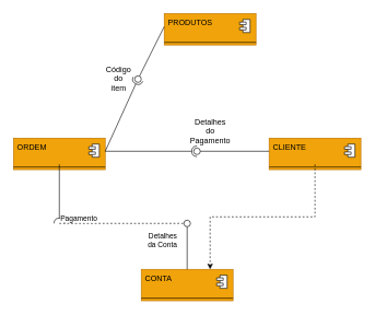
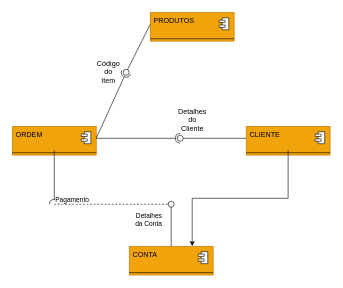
  <mxCell id="0" />
  <mxCell id="1" parent="0" />
  <mxCell id="2" value="" style="fontStyle=1;align=center;verticalAlign=top;childLayout=stackLayout;horizontal=1;horizontalStack=0;resizeParent=1;resizeParentMax=0;resizeLast=0;marginBottom=0;fillColor=#f0a30a;fontColor=#000000;strokeColor=#BD7000;" vertex="1" parent="1"><mxGeometry x="250" y="20" width="140" height="48" as="geometry" /></mxCell>
  <mxCell id="3" value="PRODUTOS" style="html=1;align=left;spacingLeft=4;verticalAlign=top;strokeColor=none;fillColor=none;whiteSpace=wrap;" vertex="1" parent="2"><mxGeometry width="140" height="40" as="geometry" /></mxCell>
  <mxCell id="4" value="" style="shape=module;jettyWidth=10;jettyHeight=4;" vertex="1" parent="3"><mxGeometry x="1" width="16" height="20" relative="1" as="geometry"><mxPoint x="-25" y="9" as="offset" /></mxGeometry></mxCell>
  <mxCell id="5" value="" style="line;strokeWidth=1;fillColor=none;align=left;verticalAlign=middle;spacingTop=-1;spacingLeft=3;spacingRight=3;rotatable=0;labelPosition=right;points=[];portConstraint=eastwest;" vertex="1" parent="2"><mxGeometry y="40" width="140" height="8" as="geometry" /></mxCell>
  <mxCell id="6" value="" style="fontStyle=1;align=center;verticalAlign=top;childLayout=stackLayout;horizontal=1;horizontalStack=0;resizeParent=1;resizeParentMax=0;resizeLast=0;marginBottom=0;fillColor=#f0a30a;fontColor=#000000;strokeColor=#BD7000;" vertex="1" parent="1"><mxGeometry x="20" y="210" width="140" height="48" as="geometry" /></mxCell>
  <mxCell id="7" value="ORDEM" style="html=1;align=left;spacingLeft=4;verticalAlign=top;strokeColor=none;fillColor=none;whiteSpace=wrap;" vertex="1" parent="6"><mxGeometry width="140" height="40" as="geometry" /></mxCell>
  <mxCell id="8" value="" style="shape=module;jettyWidth=10;jettyHeight=4;" vertex="1" parent="7"><mxGeometry x="1" width="16" height="20" relative="1" as="geometry"><mxPoint x="-25" y="9" as="offset" /></mxGeometry></mxCell>
  <mxCell id="9" value="" style="line;strokeWidth=1;fillColor=none;align=left;verticalAlign=middle;spacingTop=-1;spacingLeft=3;spacingRight=3;rotatable=0;labelPosition=right;points=[];portConstraint=eastwest;" vertex="1" parent="6"><mxGeometry y="40" width="140" height="8" as="geometry" /></mxCell>
  <mxCell id="10" value="" style="fontStyle=1;align=center;verticalAlign=top;childLayout=stackLayout;horizontal=1;horizontalStack=0;resizeParent=1;resizeParentMax=0;resizeLast=0;marginBottom=0;fillColor=#f0a30a;fontColor=#000000;strokeColor=#BD7000;" vertex="1" parent="1"><mxGeometry x="410" y="210" width="140" height="48" as="geometry" /></mxCell>
  <mxCell id="11" value="CLIENTE" style="html=1;align=left;spacingLeft=4;verticalAlign=top;strokeColor=none;fillColor=none;whiteSpace=wrap;" vertex="1" parent="10"><mxGeometry width="140" height="40" as="geometry" /></mxCell>
  <mxCell id="12" value="" style="shape=module;jettyWidth=10;jettyHeight=4;" vertex="1" parent="11"><mxGeometry x="1" width="16" height="20" relative="1" as="geometry"><mxPoint x="-25" y="9" as="offset" /></mxGeometry></mxCell>
  <mxCell id="13" value="" style="line;strokeWidth=1;fillColor=none;align=left;verticalAlign=middle;spacingTop=-1;spacingLeft=3;spacingRight=3;rotatable=0;labelPosition=right;points=[];portConstraint=eastwest;" vertex="1" parent="10"><mxGeometry y="40" width="140" height="8" as="geometry" /></mxCell>
  <mxCell id="14" value="" style="fontStyle=1;align=center;verticalAlign=top;childLayout=stackLayout;horizontal=1;horizontalStack=0;resizeParent=1;resizeParentMax=0;resizeLast=0;marginBottom=0;fillColor=#f0a30a;fontColor=#000000;strokeColor=#BD7000;" vertex="1" parent="1"><mxGeometry x="215" y="410" width="140" height="48" as="geometry" /></mxCell>
  <mxCell id="15" value="CONTA" style="html=1;align=left;spacingLeft=4;verticalAlign=top;strokeColor=none;fillColor=none;whiteSpace=wrap;" vertex="1" parent="14"><mxGeometry width="140" height="40" as="geometry" /></mxCell>
  <mxCell id="16" value="" style="shape=module;jettyWidth=10;jettyHeight=4;" vertex="1" parent="15"><mxGeometry x="1" width="16" height="20" relative="1" as="geometry"><mxPoint x="-25" y="9" as="offset" /></mxGeometry></mxCell>
  <mxCell id="17" value="" style="line;strokeWidth=1;fillColor=none;align=left;verticalAlign=middle;spacingTop=-1;spacingLeft=3;spacingRight=3;rotatable=0;labelPosition=right;points=[];portConstraint=eastwest;" vertex="1" parent="14"><mxGeometry y="40" width="140" height="8" as="geometry" /></mxCell>
- <mxCell id="18" style="edgeStyle=orthogonalEdgeStyle;rounded=0;orthogonalLoop=1;jettySize=auto;html=1;exitX=0.5;exitY=1;exitDx=0;exitDy=0;entryX=0.75;entryY=0;entryDx=0;entryDy=0;dashed=1;" edge="1" parent="1" source="11" target="15"><mxGeometry relative="1" as="geometry" /></mxCell>
+ <mxCell id="18" style="edgeStyle=orthogonalEdgeStyle;rounded=0;orthogonalLoop=1;jettySize=auto;html=1;exitX=0.5;exitY=1;exitDx=0;exitDy=0;entryX=0.75;entryY=0;entryDx=0;entryDy=0;" edge="1" parent="1" source="11" target="15"><mxGeometry relative="1" as="geometry" /></mxCell>
  <mxCell id="19" value="" style="rounded=0;orthogonalLoop=1;jettySize=auto;html=1;endArrow=halfCircle;endFill=0;endSize=6;strokeWidth=1;sketch=0;exitX=1;exitY=0.5;exitDx=0;exitDy=0;" edge="1" parent="1" source="7"><mxGeometry relative="1" as="geometry"><mxPoint x="230" y="40" as="sourcePoint" /><mxPoint x="300" y="230" as="targetPoint" /></mxGeometry></mxCell>
  <mxCell id="20" value="" style="rounded=0;orthogonalLoop=1;jettySize=auto;html=1;endArrow=oval;endFill=0;sketch=0;sourcePerimeterSpacing=0;targetPerimeterSpacing=0;endSize=10;exitX=0;exitY=0.5;exitDx=0;exitDy=0;" edge="1" parent="1" source="11"><mxGeometry relative="1" as="geometry"><mxPoint x="160" y="230" as="sourcePoint" /><mxPoint x="300" y="230" as="targetPoint" /></mxGeometry></mxCell>
  <mxCell id="21" value="" style="rounded=0;orthogonalLoop=1;jettySize=auto;html=1;endArrow=oval;endFill=0;sketch=0;sourcePerimeterSpacing=0;targetPerimeterSpacing=0;endSize=10;exitX=0.5;exitY=0;exitDx=0;exitDy=0;" edge="1" parent="1" source="15"><mxGeometry relative="1" as="geometry"><mxPoint x="170" y="240" as="sourcePoint" /><mxPoint x="285" y="340" as="targetPoint" /></mxGeometry></mxCell>
  <mxCell id="22" value="" style="rounded=0;orthogonalLoop=1;jettySize=auto;html=1;endArrow=halfCircle;endFill=0;endSize=6;strokeWidth=1;sketch=0;exitX=0.5;exitY=1;exitDx=0;exitDy=0;" edge="1" parent="1" source="7"><mxGeometry relative="1" as="geometry"><mxPoint x="170" y="240" as="sourcePoint" /><mxPoint x="90" y="340" as="targetPoint" /></mxGeometry></mxCell>
  <mxCell id="23" value="" style="rounded=0;orthogonalLoop=1;jettySize=auto;html=1;endArrow=halfCircle;endFill=0;endSize=6;strokeWidth=1;sketch=0;exitX=1;exitY=0.5;exitDx=0;exitDy=0;" edge="1" parent="1" source="7"><mxGeometry relative="1" as="geometry"><mxPoint x="570" y="315" as="sourcePoint" /><mxPoint x="210" y="120" as="targetPoint" /></mxGeometry></mxCell>
  <mxCell id="24" value="" style="rounded=0;orthogonalLoop=1;jettySize=auto;html=1;endArrow=oval;endFill=0;sketch=0;sourcePerimeterSpacing=0;targetPerimeterSpacing=0;endSize=10;exitX=0;exitY=0.5;exitDx=0;exitDy=0;" edge="1" parent="1" source="3"><mxGeometry relative="1" as="geometry"><mxPoint x="530" y="315" as="sourcePoint" /><mxPoint x="210" y="120" as="targetPoint" /></mxGeometry></mxCell>
  <mxCell id="25" value="" style="ellipse;whiteSpace=wrap;html=1;align=center;aspect=fixed;fillColor=none;strokeColor=none;resizable=0;perimeter=centerPerimeter;rotatable=0;allowArrows=0;points=[];outlineConnect=1;" vertex="1" parent="1"><mxGeometry x="150" y="78" width="10" height="10" as="geometry" /></mxCell>
  <mxCell id="26" value="" style="endArrow=none;html=1;edgeStyle=orthogonalEdgeStyle;rounded=0;dashed=1;" edge="1" parent="1"><mxGeometry relative="1" as="geometry"><mxPoint x="90" y="340" as="sourcePoint" /><mxPoint x="280" y="340" as="targetPoint" /></mxGeometry></mxCell>
  <mxCell id="27" value="Pagamento" style="edgeLabel;resizable=0;html=1;align=left;verticalAlign=bottom;" connectable="0" vertex="1" parent="26"><mxGeometry x="-1" relative="1" as="geometry" /></mxCell>
  <mxCell id="28" value="Detalhes&lt;div&gt;da Conta&lt;/div&gt;" style="edgeLabel;resizable=0;html=1;align=right;verticalAlign=bottom;" connectable="0" vertex="1" parent="26"><mxGeometry x="1" relative="1" as="geometry"><mxPoint x="-10" y="40" as="offset" /></mxGeometry></mxCell>
- <mxCell id="29" value="&lt;span style=&quot;text-wrap-mode: wrap;&quot;&gt;Detalhes&lt;/span&gt;&lt;div&gt;&lt;span style=&quot;text-wrap-mode: wrap; background-color: transparent; color: light-dark(rgb(0, 0, 0), rgb(255, 255, 255));&quot;&gt;do Pagamento&lt;/span&gt;&lt;/div&gt;" style="text;html=1;align=center;verticalAlign=middle;resizable=0;points=[];autosize=1;strokeColor=none;fillColor=none;" vertex="1" parent="1"><mxGeometry x="280" y="180" width="80" height="40" as="geometry" /></mxCell>
+ <mxCell id="29" value="&lt;span style=&quot;text-wrap-mode: wrap;&quot;&gt;Detalhes&lt;/span&gt;&lt;div&gt;&lt;span style=&quot;text-wrap-mode: wrap; background-color: transparent; color: light-dark(rgb(0, 0, 0), rgb(255, 255, 255));&quot;&gt;do Cliente&lt;/span&gt;&lt;/div&gt;" style="text;html=1;align=center;verticalAlign=middle;resizable=0;points=[];autosize=1;strokeColor=none;fillColor=none;" vertex="1" parent="1"><mxGeometry x="280" y="180" width="80" height="40" as="geometry" /></mxCell>
  <mxCell id="30" value="&lt;span style=&quot;text-wrap-mode: wrap;&quot;&gt;Código&lt;br&gt;do ítem&lt;/span&gt;" style="text;html=1;align=center;verticalAlign=middle;resizable=0;points=[];autosize=1;strokeColor=none;fillColor=none;" vertex="1" parent="1"><mxGeometry x="150" y="100" width="60" height="40" as="geometry" /></mxCell>
